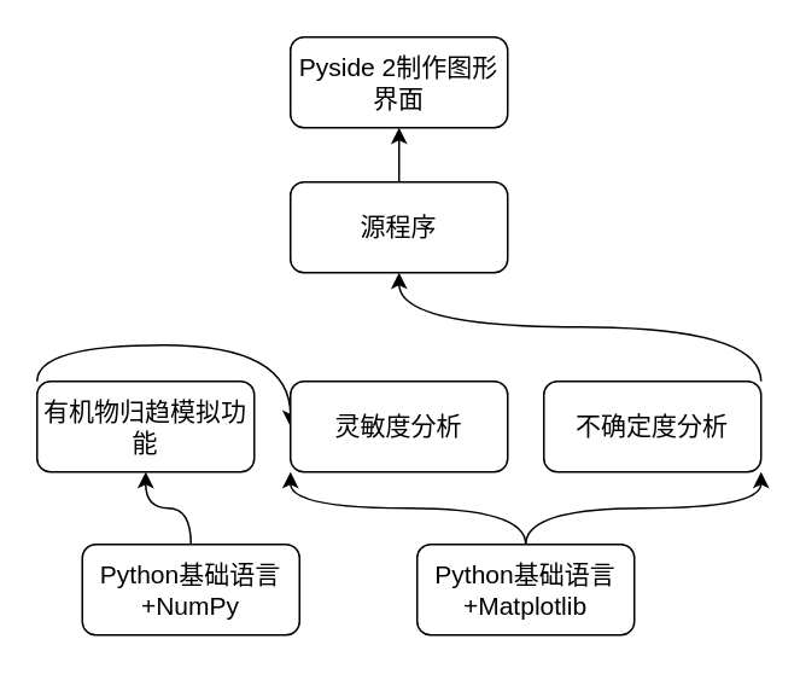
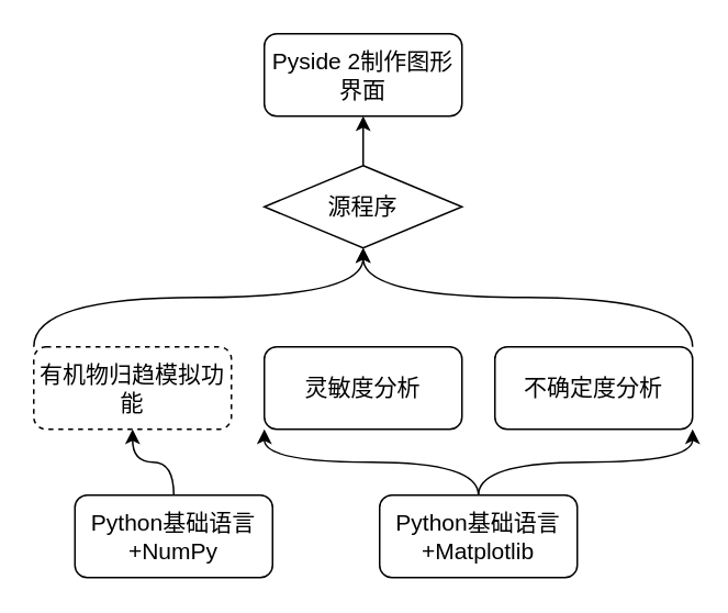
  <mxCell id="0" />
  <mxCell id="1" parent="0" />
  <mxCell id="2" style="edgeStyle=orthogonalEdgeStyle;curved=1;rounded=0;orthogonalLoop=1;jettySize=auto;html=1;exitX=0.5;exitY=0;exitDx=0;exitDy=0;entryX=0.5;entryY=1;entryDx=0;entryDy=0;fontSize=14;" edge="1" parent="1" source="3" target="9"><mxGeometry relative="1" as="geometry" /></mxCell>
  <mxCell id="3" value="Python基础语言+NumPy" style="rounded=1;whiteSpace=wrap;html=1;fontSize=14;" vertex="1" parent="1"><mxGeometry x="45" y="300" width="120" height="50" as="geometry" /></mxCell>
  <mxCell id="4" value="Pyside 2制作图形界面" style="rounded=1;whiteSpace=wrap;html=1;fontSize=14;" vertex="1" parent="1"><mxGeometry x="160" y="20" width="120" height="50" as="geometry" /></mxCell>
  <mxCell id="5" style="edgeStyle=orthogonalEdgeStyle;curved=1;rounded=0;orthogonalLoop=1;jettySize=auto;html=1;exitX=0.5;exitY=0;exitDx=0;exitDy=0;entryX=0;entryY=1;entryDx=0;entryDy=0;fontSize=14;" edge="1" parent="1" source="7" target="10"><mxGeometry relative="1" as="geometry" /></mxCell>
  <mxCell id="6" style="edgeStyle=orthogonalEdgeStyle;curved=1;rounded=0;orthogonalLoop=1;jettySize=auto;html=1;exitX=0.5;exitY=0;exitDx=0;exitDy=0;entryX=1;entryY=1;entryDx=0;entryDy=0;fontSize=14;" edge="1" parent="1" source="7" target="12"><mxGeometry relative="1" as="geometry" /></mxCell>
  <mxCell id="7" value="Python基础语言+Matplotlib" style="rounded=1;whiteSpace=wrap;html=1;fontSize=14;" vertex="1" parent="1"><mxGeometry x="230" y="300" width="120" height="50" as="geometry" /></mxCell>
- <mxCell id="8" style="edgeStyle=orthogonalEdgeStyle;curved=1;rounded=0;orthogonalLoop=1;jettySize=auto;html=1;exitX=0;exitY=0;exitDx=0;exitDy=0;fontSize=14;" edge="1" parent="1" source="9" target="10"><mxGeometry relative="1" as="geometry" /></mxCell>
- <mxCell id="9" value="有机物归趋模拟功能" style="rounded=1;whiteSpace=wrap;html=1;fontSize=14;" vertex="1" parent="1"><mxGeometry x="20" y="210" width="120" height="50" as="geometry" /></mxCell>
+ <mxCell id="8" style="edgeStyle=orthogonalEdgeStyle;curved=1;rounded=0;orthogonalLoop=1;jettySize=auto;html=1;exitX=0;exitY=0;exitDx=0;exitDy=0;entryX=0.5;entryY=1;entryDx=0;entryDy=0;fontSize=14;" edge="1" parent="1" source="9" target="14"><mxGeometry relative="1" as="geometry" /></mxCell>
+ <mxCell id="9" value="有机物归趋模拟功能" style="rounded=1;whiteSpace=wrap;html=1;fontSize=14;dashed=1;" vertex="1" parent="1"><mxGeometry x="20" y="210" width="120" height="50" as="geometry" /></mxCell>
  <mxCell id="10" value="灵敏度分析" style="rounded=1;whiteSpace=wrap;html=1;fontSize=14;" vertex="1" parent="1"><mxGeometry x="160" y="210" width="120" height="50" as="geometry" /></mxCell>
  <mxCell id="11" style="edgeStyle=orthogonalEdgeStyle;curved=1;rounded=0;orthogonalLoop=1;jettySize=auto;html=1;exitX=1;exitY=0;exitDx=0;exitDy=0;entryX=0.5;entryY=1;entryDx=0;entryDy=0;fontSize=14;" edge="1" parent="1" source="12" target="14"><mxGeometry relative="1" as="geometry" /></mxCell>
  <mxCell id="12" value="不确定度分析" style="rounded=1;whiteSpace=wrap;html=1;fontSize=14;" vertex="1" parent="1"><mxGeometry x="300" y="210" width="120" height="50" as="geometry" /></mxCell>
  <mxCell id="13" style="edgeStyle=orthogonalEdgeStyle;curved=1;rounded=0;orthogonalLoop=1;jettySize=auto;html=1;exitX=0.5;exitY=0;exitDx=0;exitDy=0;entryX=0.5;entryY=1;entryDx=0;entryDy=0;fontSize=14;" edge="1" parent="1" source="14" target="4"><mxGeometry relative="1" as="geometry" /></mxCell>
- <mxCell id="14" value="源程序" style="rounded=1;whiteSpace=wrap;html=1;fontSize=14;" vertex="1" parent="1"><mxGeometry x="160" y="100" width="120" height="50" as="geometry" /></mxCell>
+ <mxCell id="14" value="源程序" style="rhombus;whiteSpace=wrap;html=1;fontSize=14;" vertex="1" parent="1"><mxGeometry x="160" y="100" width="120" height="50" as="geometry" /></mxCell>
